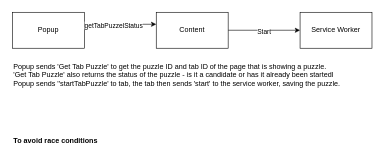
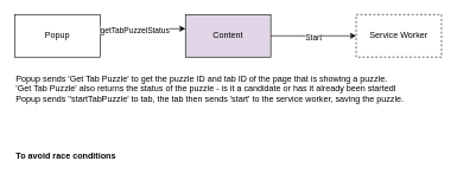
  <mxCell id="0" />
  <mxCell id="1" parent="0" />
  <mxCell id="2" value="Popup" style="rounded=0;whiteSpace=wrap;html=1;" vertex="1" parent="1"><mxGeometry x="20" y="20" width="120" height="60" as="geometry" /></mxCell>
  <mxCell id="3" style="edgeStyle=orthogonalEdgeStyle;rounded=0;orthogonalLoop=1;jettySize=auto;html=1;" edge="1" parent="1" source="5" target="6"><mxGeometry relative="1" as="geometry" /></mxCell>
  <mxCell id="4" value="Start" style="edgeLabel;html=1;align=center;verticalAlign=middle;resizable=0;points=[];" vertex="1" connectable="0" parent="3"><mxGeometry x="-0.017" y="-2" relative="1" as="geometry"><mxPoint as="offset" /></mxGeometry></mxCell>
- <mxCell id="5" value="Content" style="rounded=0;whiteSpace=wrap;html=1;" vertex="1" parent="1"><mxGeometry x="260" y="20" width="120" height="60" as="geometry" /></mxCell>
- <mxCell id="6" value="Service Worker" style="rounded=0;whiteSpace=wrap;html=1;" vertex="1" parent="1"><mxGeometry x="500" y="20" width="120" height="60" as="geometry" /></mxCell>
+ <mxCell id="5" value="Content" style="rounded=0;whiteSpace=wrap;html=1;fillColor=#e1d5e7;" vertex="1" parent="1"><mxGeometry x="260" y="20" width="120" height="60" as="geometry" /></mxCell>
+ <mxCell id="6" value="Service Worker" style="rounded=0;whiteSpace=wrap;html=1;dashed=1;" vertex="1" parent="1"><mxGeometry x="500" y="20" width="120" height="60" as="geometry" /></mxCell>
  <mxCell id="7" value="Popup sends 'Get Tab Puzzle' to get the puzzle ID and tab ID of the page that is showing a puzzle.&lt;br&gt;'Get Tab Puzzle' also returns the status of the puzzle - is it a candidate or has it already been startedl&lt;br&gt;Popup sends ''startTabPuzzle' to tab, the tab then sends 'start' to the service worker, saving the puzzle." style="text;html=1;strokeColor=none;fillColor=none;align=left;verticalAlign=middle;whiteSpace=wrap;rounded=0;" vertex="1" parent="1"><mxGeometry x="20" y="110" width="600" height="30" as="geometry" /></mxCell>
  <mxCell id="8" style="edgeStyle=orthogonalEdgeStyle;rounded=0;orthogonalLoop=1;jettySize=auto;html=1;entryX=0;entryY=0.75;entryDx=0;entryDy=0;exitX=1;exitY=0.75;exitDx=0;exitDy=0;" edge="1" parent="1"><mxGeometry relative="1" as="geometry"><mxPoint x="140" y="40" as="sourcePoint" /><mxPoint x="260" y="40" as="targetPoint" /></mxGeometry></mxCell>
  <mxCell id="9" value="getTabPuzzelStatus" style="edgeLabel;html=1;align=center;verticalAlign=middle;resizable=0;points=[];" vertex="1" connectable="0" parent="8"><mxGeometry x="-0.2" y="-1" relative="1" as="geometry"><mxPoint as="offset" /></mxGeometry></mxCell>
- <mxCell id="10" value="To avoid race conditions" style="text;html=1;strokeColor=none;fillColor=none;align=left;verticalAlign=middle;whiteSpace=wrap;rounded=0;fontStyle=1" vertex="1" parent="1"><mxGeometry x="20" y="220" width="520" height="30" as="geometry" /></mxCell>
+ <mxCell id="10" value="To avoid race conditions" style="text;html=1;strokeColor=none;fillColor=none;align=left;verticalAlign=middle;whiteSpace=wrap;rounded=0;fontStyle=1" vertex="1" parent="1"><mxGeometry x="20" y="205" width="520" height="30" as="geometry" /></mxCell>
